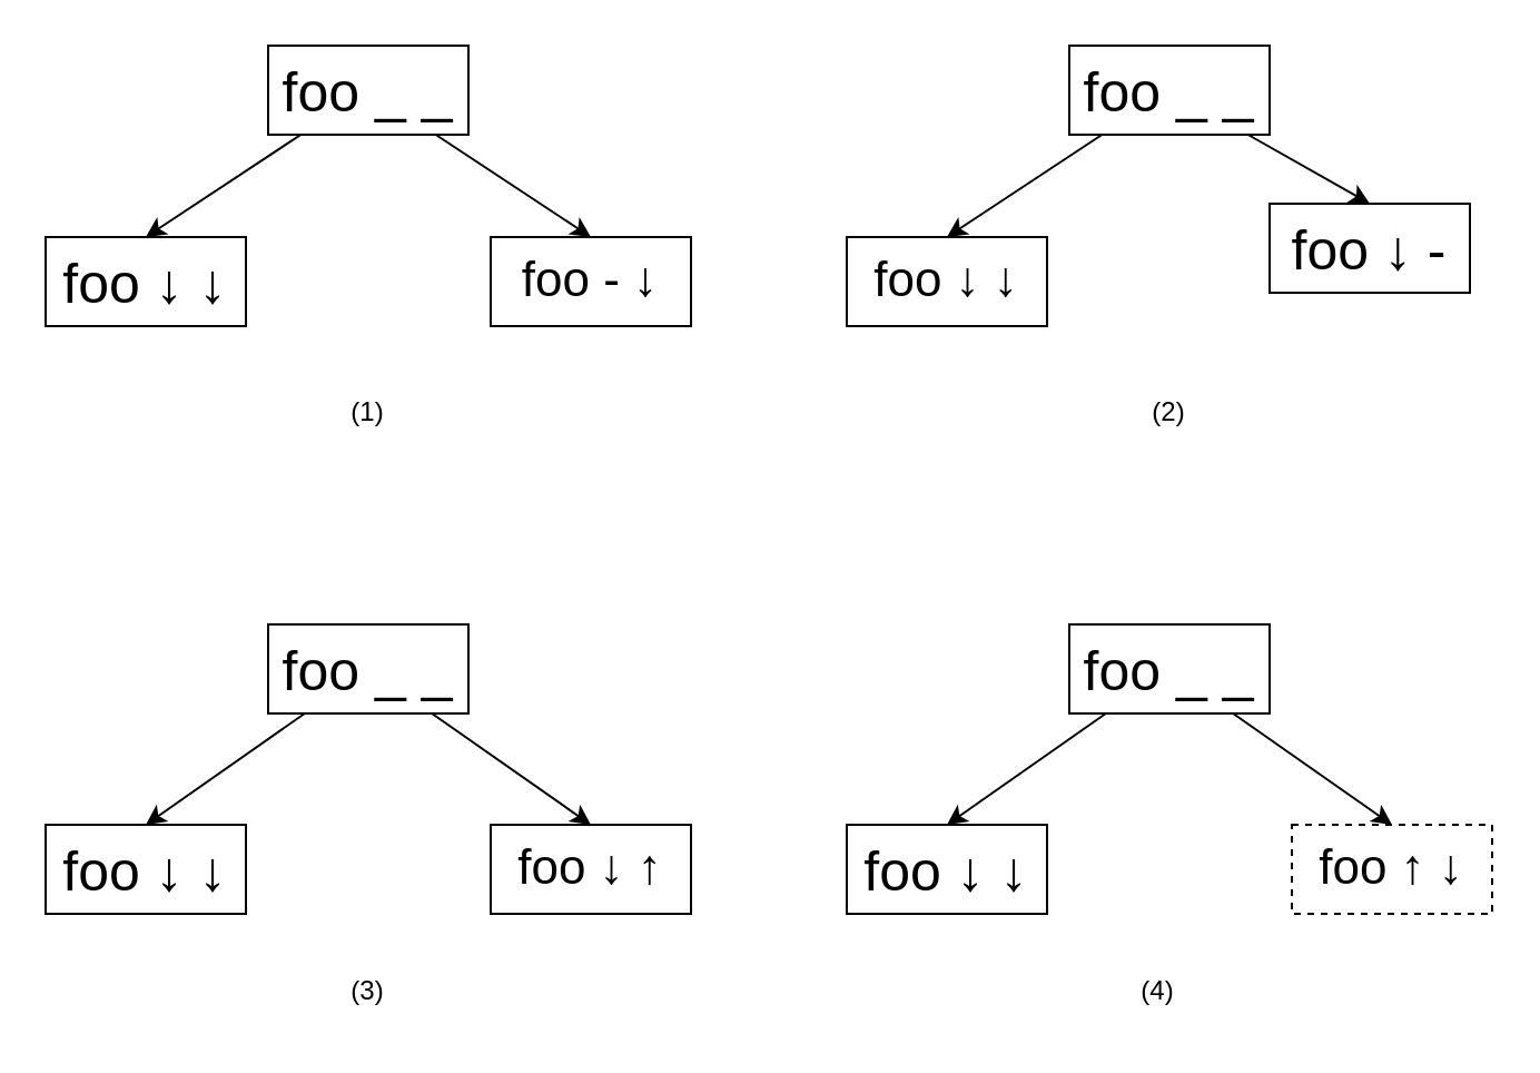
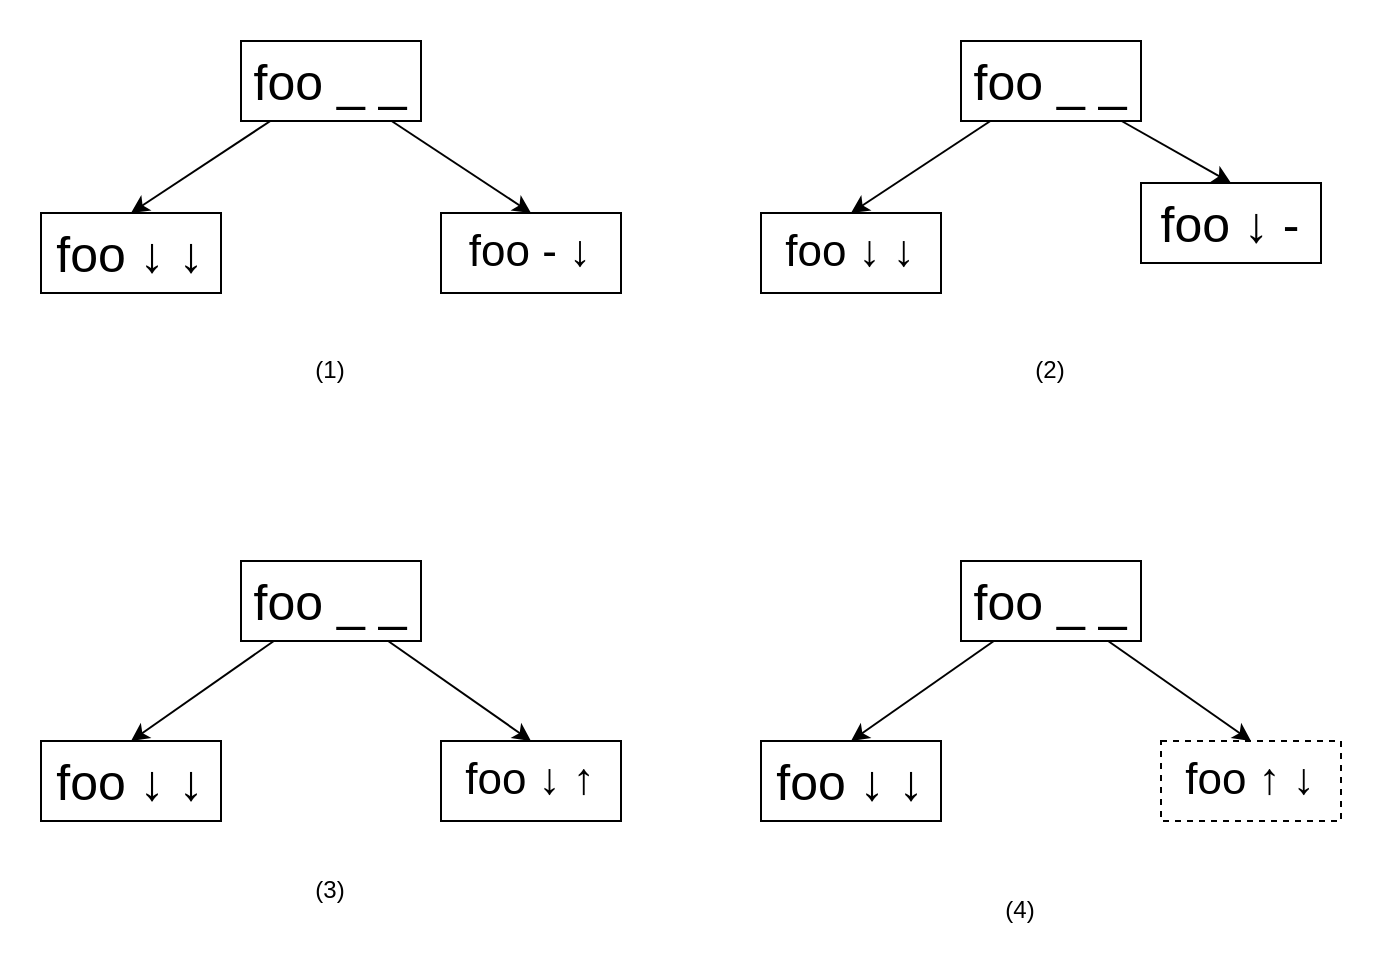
  <mxCell id="0" />
  <mxCell id="1" parent="0" />
  <mxCell id="2" style="edgeStyle=none;rounded=0;orthogonalLoop=1;jettySize=auto;html=1;entryX=0.5;entryY=0;entryDx=0;entryDy=0;" parent="1" source="4" target="5" edge="1"><mxGeometry relative="1" as="geometry" /></mxCell>
  <mxCell id="3" style="edgeStyle=none;rounded=0;orthogonalLoop=1;jettySize=auto;html=1;entryX=0.5;entryY=0;entryDx=0;entryDy=0;" parent="1" source="4" target="6" edge="1"><mxGeometry relative="1" as="geometry" /></mxCell>
  <mxCell id="4" value="foo _ _" style="rounded=0;whiteSpace=wrap;html=1;fontSize=25;" parent="1" vertex="1"><mxGeometry x="120" y="280" width="90" height="40" as="geometry" /></mxCell>
  <mxCell id="5" value="foo ↓ ↓" style="rounded=0;whiteSpace=wrap;html=1;fontSize=25;" parent="1" vertex="1"><mxGeometry x="20" y="370" width="90" height="40" as="geometry" /></mxCell>
  <mxCell id="6" value="foo ↓&amp;nbsp;↑" style="rounded=0;whiteSpace=wrap;html=1;fontSize=22;" parent="1" vertex="1"><mxGeometry x="220" y="370" width="90" height="40" as="geometry" /></mxCell>
  <mxCell id="7" style="edgeStyle=none;rounded=0;orthogonalLoop=1;jettySize=auto;html=1;entryX=0.5;entryY=0;entryDx=0;entryDy=0;" parent="1" source="9" target="10" edge="1"><mxGeometry relative="1" as="geometry" /></mxCell>
  <mxCell id="8" style="edgeStyle=none;rounded=0;orthogonalLoop=1;jettySize=auto;html=1;entryX=0.5;entryY=0;entryDx=0;entryDy=0;" parent="1" source="9" target="11" edge="1"><mxGeometry relative="1" as="geometry" /></mxCell>
  <mxCell id="9" value="foo _ _" style="rounded=0;whiteSpace=wrap;html=1;fontSize=25;" parent="1" vertex="1"><mxGeometry x="480" y="20" width="90" height="40" as="geometry" /></mxCell>
  <mxCell id="10" value="foo&amp;nbsp;↓&amp;nbsp;-" style="rounded=0;whiteSpace=wrap;html=1;fontSize=25;" parent="1" vertex="1"><mxGeometry x="570" y="91" width="90" height="40" as="geometry" /></mxCell>
  <mxCell id="11" value="foo ↓ ↓" style="rounded=0;whiteSpace=wrap;html=1;fontSize=22;" parent="1" vertex="1"><mxGeometry x="380" y="106" width="90" height="40" as="geometry" /></mxCell>
  <mxCell id="12" style="edgeStyle=none;rounded=0;orthogonalLoop=1;jettySize=auto;html=1;entryX=0.5;entryY=0;entryDx=0;entryDy=0;" parent="1" source="14" target="15" edge="1"><mxGeometry relative="1" as="geometry" /></mxCell>
  <mxCell id="13" style="edgeStyle=none;rounded=0;orthogonalLoop=1;jettySize=auto;html=1;entryX=0.5;entryY=0;entryDx=0;entryDy=0;" parent="1" source="14" target="16" edge="1"><mxGeometry relative="1" as="geometry" /></mxCell>
  <mxCell id="14" value="foo _ _" style="rounded=0;whiteSpace=wrap;html=1;fontSize=25;" parent="1" vertex="1"><mxGeometry x="120" y="20" width="90" height="40" as="geometry" /></mxCell>
  <mxCell id="15" value="foo ↓ ↓" style="rounded=0;whiteSpace=wrap;html=1;fontSize=25;" parent="1" vertex="1"><mxGeometry x="20" y="106" width="90" height="40" as="geometry" /></mxCell>
  <mxCell id="16" value="foo - ↓" style="rounded=0;whiteSpace=wrap;html=1;fontSize=22;" parent="1" vertex="1"><mxGeometry x="220" y="106" width="90" height="40" as="geometry" /></mxCell>
  <mxCell id="17" style="edgeStyle=none;rounded=0;orthogonalLoop=1;jettySize=auto;html=1;entryX=0.5;entryY=0;entryDx=0;entryDy=0;" parent="1" source="19" target="20" edge="1"><mxGeometry relative="1" as="geometry" /></mxCell>
  <mxCell id="18" style="edgeStyle=none;rounded=0;orthogonalLoop=1;jettySize=auto;html=1;entryX=0.5;entryY=0;entryDx=0;entryDy=0;" parent="1" source="19" target="21" edge="1"><mxGeometry relative="1" as="geometry" /></mxCell>
  <mxCell id="19" value="foo _ _" style="rounded=0;whiteSpace=wrap;html=1;fontSize=25;" parent="1" vertex="1"><mxGeometry x="480" y="280" width="90" height="40" as="geometry" /></mxCell>
  <mxCell id="20" value="foo ↓ ↓" style="rounded=0;whiteSpace=wrap;html=1;fontSize=25;" parent="1" vertex="1"><mxGeometry x="380" y="370" width="90" height="40" as="geometry" /></mxCell>
  <mxCell id="21" value="foo ↑ ↓" style="rounded=0;whiteSpace=wrap;html=1;fontSize=22;dashed=1;" parent="1" vertex="1"><mxGeometry x="580" y="370" width="90" height="40" as="geometry" /></mxCell>
  <mxCell id="22" value="(1)" style="text;html=1;strokeColor=none;fillColor=none;align=center;verticalAlign=middle;whiteSpace=wrap;rounded=0;" parent="1" vertex="1"><mxGeometry x="135" y="170" width="60" height="30" as="geometry" /></mxCell>
  <mxCell id="23" value="(2)" style="text;html=1;strokeColor=none;fillColor=none;align=center;verticalAlign=middle;whiteSpace=wrap;rounded=0;" parent="1" vertex="1"><mxGeometry x="495" y="170" width="60" height="30" as="geometry" /></mxCell>
  <mxCell id="24" value="(3)" style="text;html=1;strokeColor=none;fillColor=none;align=center;verticalAlign=middle;whiteSpace=wrap;rounded=0;" parent="1" vertex="1"><mxGeometry x="135" y="430" width="60" height="30" as="geometry" /></mxCell>
- <mxCell id="25" value="(4)" style="text;html=1;strokeColor=none;fillColor=none;align=center;verticalAlign=middle;whiteSpace=wrap;rounded=0;" parent="1" vertex="1"><mxGeometry x="490" y="430" width="60" height="30" as="geometry" /></mxCell>
+ <mxCell id="25" value="(4)" style="text;html=1;strokeColor=none;fillColor=none;align=center;verticalAlign=middle;whiteSpace=wrap;rounded=0;" parent="1" vertex="1"><mxGeometry x="480" y="440" width="60" height="30" as="geometry" /></mxCell>
